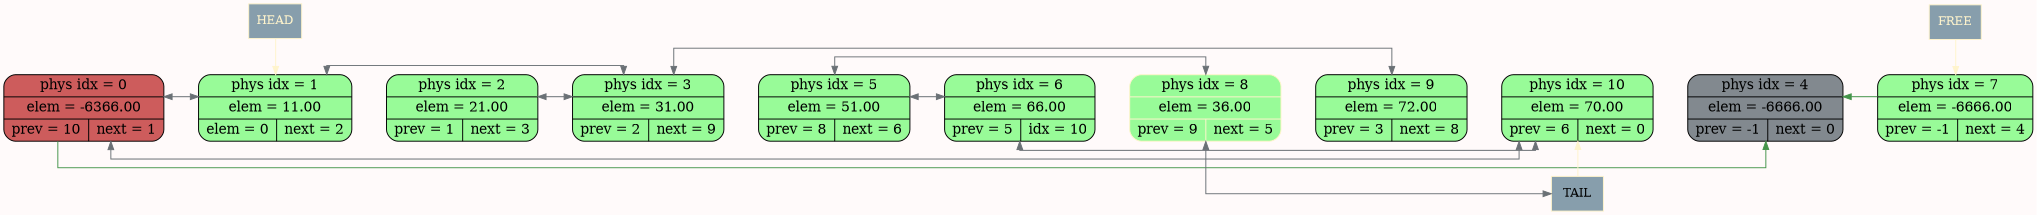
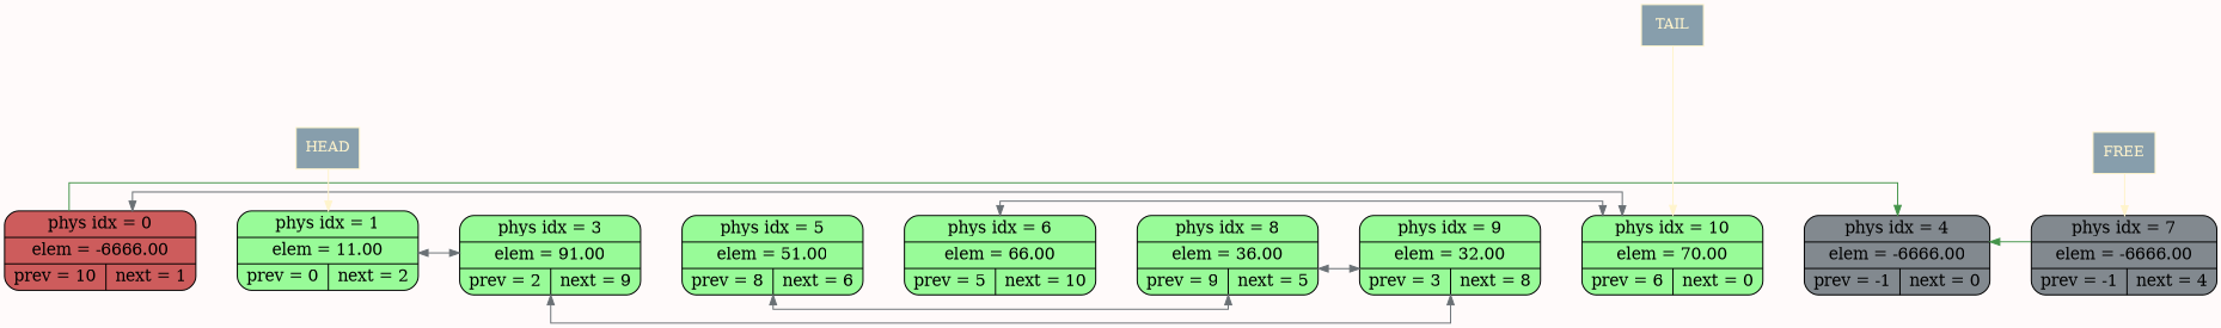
  digraph {
    bgcolor="#FFFAFA"
    nodesep=0.5
    rankdir=LR
    splines=ortho
    node [color="#000000" fillcolor="#98FB98" penwidth=1.0 shape=Mrecord style=filled]
    edge [weight=0 arrowsize=0.85 penwidth=1]
-   n1 [fillcolor="#CD5C5C" label="phys idx = 0 | elem = -6366.00 | {prev = 10 | next = 1}"]
-   n2 [label="phys idx = 1 | elem = 11.00 | {elem = 0 | next = 2}"]
-   n3 [label="phys idx = 2 | elem = 21.00 | {prev = 1 | next = 3}"]
-   n4 [label="phys idx = 3 | elem = 31.00 | {prev = 2 | next = 9}"]
+   n1 [fillcolor="#CD5C5C" label="phys idx = 0 | elem = -6666.00 | {prev = 10 | next = 1}"]
+   n2 [label="phys idx = 1 | elem = 11.00 | {prev = 0 | next = 2}"]
+   n4 [label="phys idx = 3 | elem = 91.00 | {prev = 2 | next = 9}"]
    n5 [label="phys idx = 5 | elem = 51.00 | {prev = 8 | next = 6}"]
-   n6 [label="phys idx = 9 | elem = 72.00 | {prev = 3 | next = 8}"]
-   n7 [label="phys idx = 6 | elem = 66.00 | {prev = 5 | idx = 10}"]
-   n8 [color="#FFF4CC" label="phys idx = 8 | elem = 36.00 | {prev = 9 | next = 5}"]
+   n6 [label="phys idx = 9 | elem = 32.00 | {prev = 3 | next = 8}"]
+   n7 [label="phys idx = 6 | elem = 66.00 | {prev = 5 | next = 10}"]
+   n8 [label="phys idx = 8 | elem = 36.00 | {prev = 9 | next = 5}"]
    n9 [label="phys idx = 10 | elem = 70.00 | {prev = 6 | next = 0}"]
    n10 [fillcolor="#82898F" label="phys idx = 4 | elem = -6666.00 | {prev = -1 | next = 0} "]
-   n11 [label="phys idx = 7 | elem = -6666.00 | {prev = -1 | next = 4} "]
+   n11 [fillcolor="#82898F" label="phys idx = 7 | elem = -6666.00 | {prev = -1 | next = 4} "]
    n12 [color="#FFF4CC" fillcolor="#879eac" fontcolor="#FFF4CC" fontsize=12 label=HEAD shape=box penwidth=""]
-   n13 [color="#FFF4CC" fillcolor="#879eac" fontcolor=black fontsize=12 label=TAIL shape=box penwidth=""]
+   n13 [color="#FFF4CC" fillcolor="#879eac" fontcolor="#FFF4CC" fontsize=12 label=TAIL shape=box penwidth=""]
    n14 [color="#FFF4CC" fillcolor="#879eac" fontcolor="#FFF4CC" fontsize=12 label=FREE shape=box penwidth=""]
    subgraph sub_1 {
      n1
      n2
-     n3
      n4
      n5
      n6
      n7
      n8
      n9
      n10
      n11
    }
    subgraph sub_2 {
      subgraph sub_3 {
        rank=same
        n11
        n14
      }
      subgraph sub_4 {
        rank=same
        n9
        n13
      }
      subgraph sub_5 {
        rank=same
        n2
        n12
      }
    }
    n1 -> n2 [style=invis weight=10000 arrowsize="" penwidth=""]
-   n1 -> n2 [color="#6A7075" dir=both]
    n1 -> n10 [color="#44944A"]
-   n2 -> n3 [style=invis weight=10000 arrowsize="" penwidth=""]
    n2 -> n4 [color="#6A7075" dir=both]
-   n3 -> n4 [style=invis weight=10000 arrowsize="" penwidth=""]
-   n3 -> n4 [color="#6A7075" dir=both]
    n4 -> n5 [style=invis weight=10000 arrowsize="" penwidth=""]
    n4 -> n6 [color="#6A7075" dir=both]
    n5 -> n7 [style=invis weight=10000 arrowsize="" penwidth=""]
-   n5 -> n7 [color="#6A7075" dir=both]
-   n13 -> n8 [color="#6A7075" dir=both]
+   n6 -> n8 [color="#6A7075" dir=both]
    n6 -> n9 [style=invis weight=10000 arrowsize="" penwidth=""]
    n7 -> n8 [style=invis weight=10000 arrowsize="" penwidth=""]
    n7 -> n9 [color="#6A7075" dir=both]
    n8 -> n5 [color="#6A7075" dir=both]
    n8 -> n6 [style=invis weight=10000 arrowsize="" penwidth=""]
    n9 -> n1 [color="#6A7075" dir=both]
    n9 -> n10 [style=invis weight=10000 arrowsize="" penwidth=""]
    n10 -> n11 [style=invis weight=10000 arrowsize="" penwidth=""]
    n11 -> n10 [color="#44944A"]
    n12 -> n2 [color="#FFF4CC" constraint=false style=solid]
    n13 -> n9 [color="#FFF4CC" constraint=false style=solid]
    n14 -> n11 [color="#FFF4CC" constraint=false style=solid]
  }
